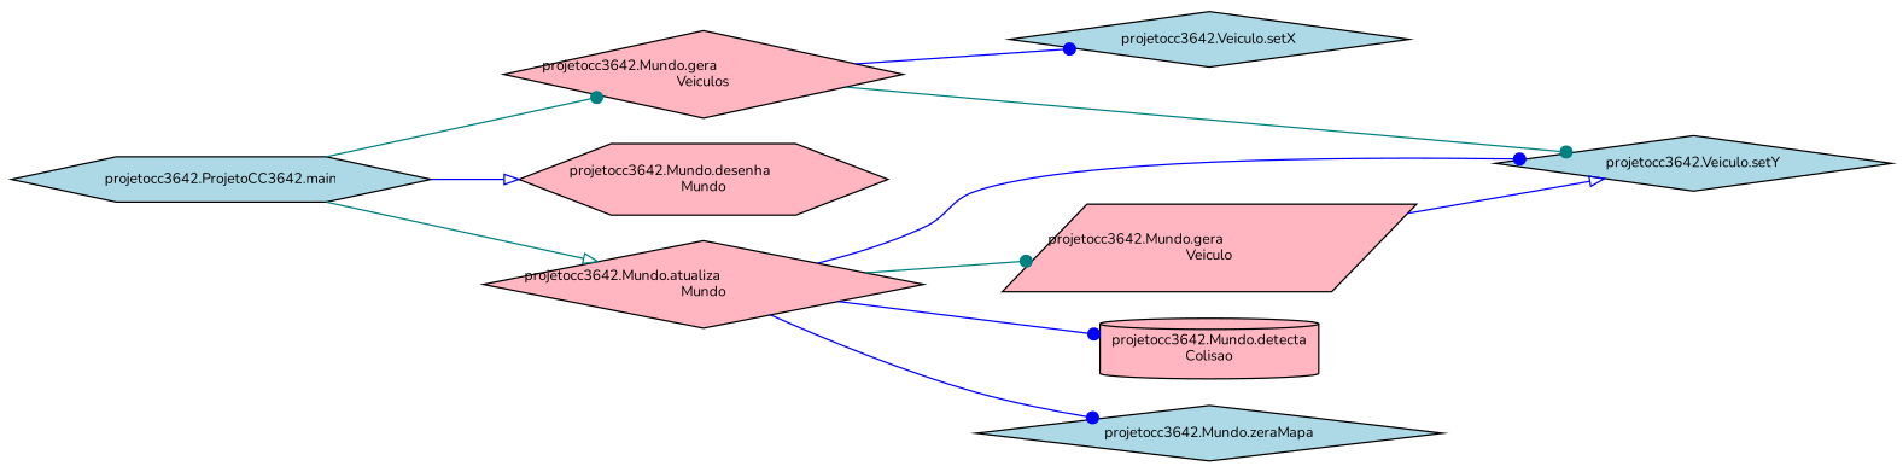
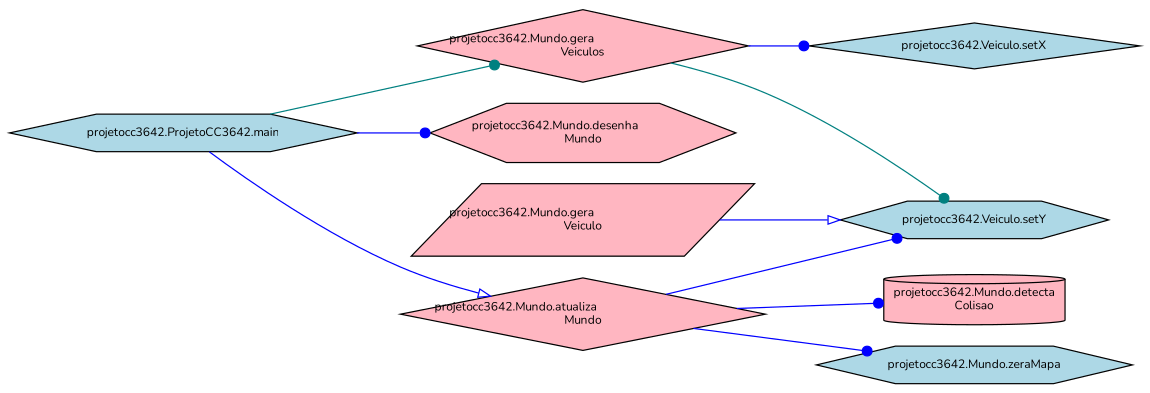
  digraph {
    fontname=Nunito
    rankdir=LR
    node [color=black fillcolor=lightpink fontname=Nunito fontsize=10 shape=diamond style=filled]
    edge [arrowhead=dot color=blue fontname=Nunito fontsize=10 labelfontname=Helvetica labelfontsize=10 style=solid]
    n1 [fillcolor=lightblue fontcolor=black height=0.2 label="projetocc3642.ProjetoCC3642.main" shape=hexagon width=0.4]
    n2 [height=0.2 label="projetocc3642.Mundo.gera\lVeiculos" width=0.4]
    n3 [height=0.2 label="projetocc3642.Mundo.desenha\lMundo" shape=hexagon width=0.4]
    n4 [height=0.2 label="projetocc3642.Mundo.atualiza\lMundo" width=0.4]
    n5 [fillcolor=lightblue height=0.2 label="projetocc3642.Veiculo.setX" width=0.4]
-   n6 [fillcolor=lightblue height=0.2 label="projetocc3642.Veiculo.setY" width=0.4]
+   n6 [fillcolor=lightblue height=0.2 label="projetocc3642.Veiculo.setY" shape=hexagon width=0.4]
    n7 [height=0.2 label="projetocc3642.Mundo.gera\lVeiculo" shape=parallelogram width=0.4]
    n8 [height=0.2 label="projetocc3642.Mundo.detecta\lColisao" shape=cylinder width=0.4]
-   n9 [fillcolor=lightblue height=0.2 label="projetocc3642.Mundo.zeraMapa" width=0.4]
+   n9 [fillcolor=lightblue height=0.2 label="projetocc3642.Mundo.zeraMapa" shape=hexagon width=0.4]
    n1 -> n2 [color=teal]
-   n1 -> n3 [arrowhead=onormal]
-   n1 -> n4 [arrowhead=onormal color=teal]
+   n1 -> n3
+   n1 -> n4 [arrowhead=onormal]
    n2 -> n5
    n2 -> n6 [color=teal]
    n4 -> n6
-   n4 -> n7 [color=teal]
    n4 -> n8
    n4 -> n9
    n7 -> n6 [arrowhead=onormal]
  }
